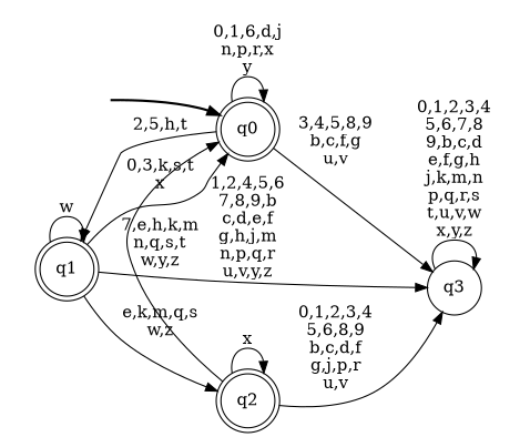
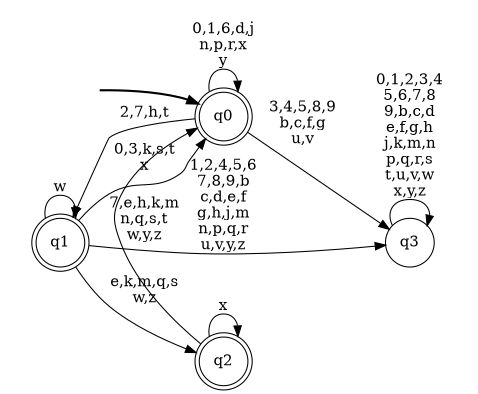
  digraph {
    rankdir=LR
    node [shape=doublecircle style="rounded,filled" color=black fillcolor=white]
    __start0 [height=0 shape=none style=invis width=0 color="" fillcolor=""]
    n2 [label=q0]
    n3 [label=q1]
    n4 [label=q3 shape=circle style=filled]
    n5 [label=q2 style=filled]
    subgraph cluster_1 {
      nodesep=0.15
      ranksep=0.15
      style=invis
      __start0
      n2
    }
    __start0 -> n2 [penwidth=2]
    n2 -> n2 [label="0,1,6,d,j\nn,p,r,x\ny"]
-   n2 -> n3 [label="2,5,h,t"]
+   n2 -> n3 [label="2,7,h,t"]
    n2 -> n4 [label="3,4,5,8,9\nb,c,f,g\nu,v"]
    n3 -> n2 [label="0,3,k,s,t\nx"]
    n3 -> n3 [label=w]
    n3 -> n4 [label="1,2,4,5,6\n7,8,9,b\nc,d,e,f\ng,h,j,m\nn,p,q,r\nu,v,y,z"]
    n3 -> n5 [label="e,k,m,q,s\nw,z"]
    n4 -> n4 [label="0,1,2,3,4\n5,6,7,8\n9,b,c,d\ne,f,g,h\nj,k,m,n\np,q,r,s\nt,u,v,w\nx,y,z"]
    n5 -> n2 [label="7,e,h,k,m\nn,q,s,t\nw,y,z"]
-   n5 -> n4 [label="0,1,2,3,4\n5,6,8,9\nb,c,d,f\ng,j,p,r\nu,v"]
    n5 -> n5 [label=x]
  }
